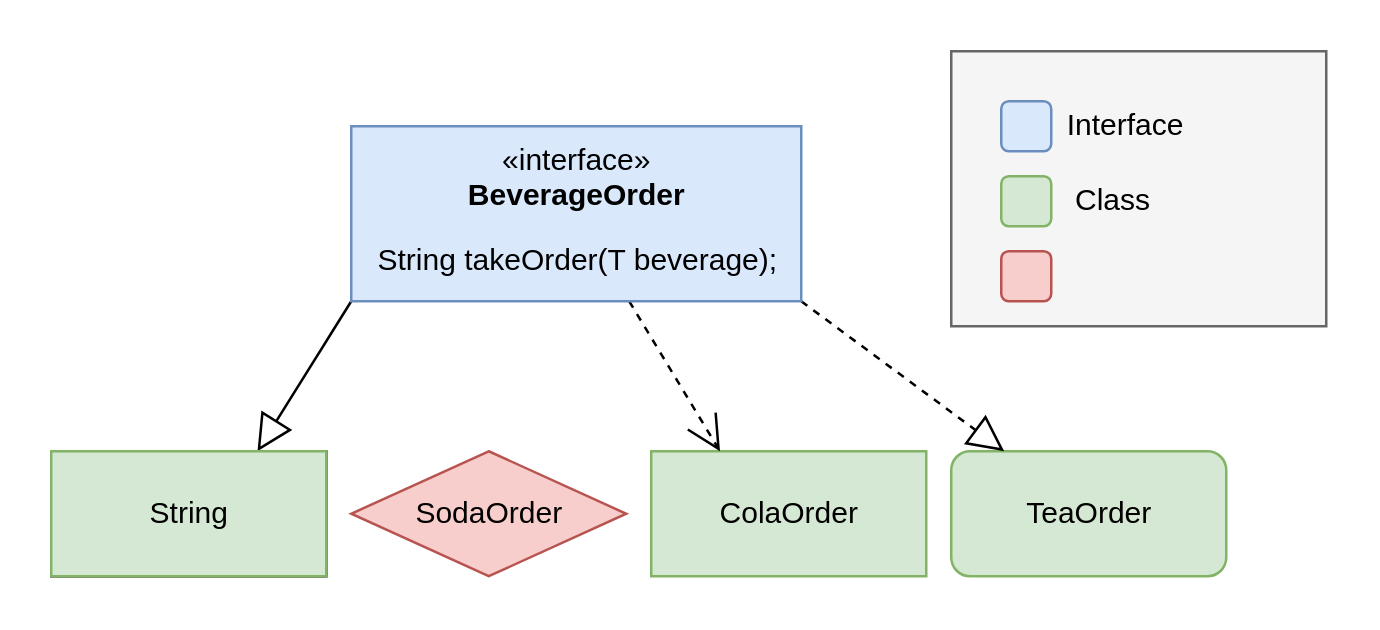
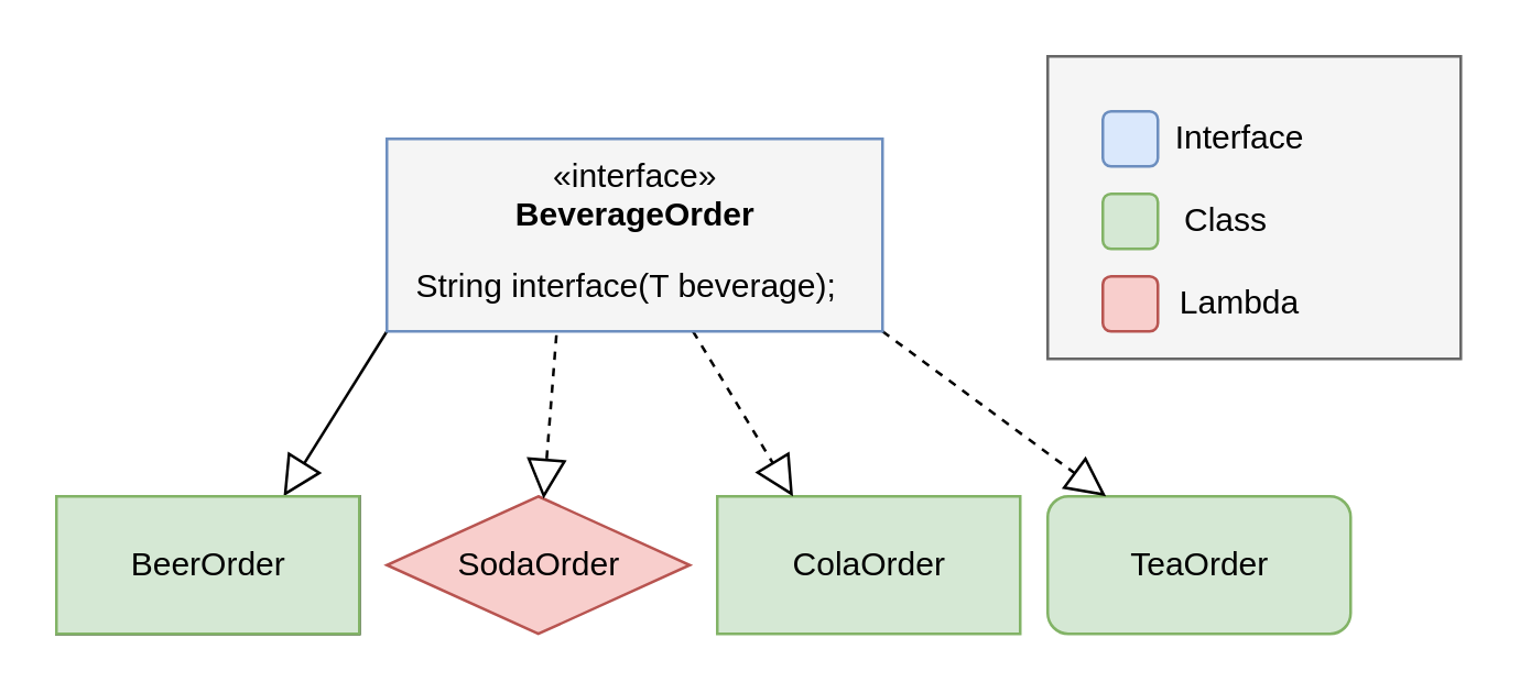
  <mxCell id="0" />
  <mxCell id="1" parent="0" />
  <mxCell id="2" value="Beer" style="html=1;" parent="1" vertex="1"><mxGeometry x="20" y="180" width="110" height="50" as="geometry" /></mxCell>
  <mxCell id="3" value="ColaOrder" style="html=1;fillColor=#d5e8d4;strokeColor=#82b366;" parent="1" vertex="1"><mxGeometry x="260" y="180" width="110" height="50" as="geometry" /></mxCell>
  <mxCell id="4" value="SodaOrder" style="rhombus;html=1;fillColor=#f8cecc;strokeColor=#b85450;" parent="1" vertex="1"><mxGeometry x="140" y="180" width="110" height="50" as="geometry" /></mxCell>
  <mxCell id="5" value="TeaOrder" style="html=1;fillColor=#d5e8d4;strokeColor=#82b366;rounded=1;" parent="1" vertex="1"><mxGeometry x="380" y="180" width="110" height="50" as="geometry" /></mxCell>
  <mxCell id="6" value="" style="endArrow=block;dashed=0;endFill=0;endSize=12;html=1;exitX=0;exitY=1;exitDx=0;exitDy=0;entryX=0.75;entryY=0;entryDx=0;entryDy=0;" parent="1" source="20" target="8" edge="1"><mxGeometry width="160" relative="1" as="geometry"><mxPoint x="300" y="360" as="sourcePoint" /><mxPoint x="280" y="40" as="targetPoint" /></mxGeometry></mxCell>
  <mxCell id="7" value="" style="endArrow=block;dashed=1;endFill=0;endSize=12;html=1;exitX=1;exitY=1;exitDx=0;exitDy=0;" parent="1" source="20" target="5" edge="1"><mxGeometry width="160" relative="1" as="geometry"><mxPoint x="360" y="-30" as="sourcePoint" /><mxPoint x="490" y="40" as="targetPoint" /></mxGeometry></mxCell>
- <mxCell id="8" value="String" style="html=1;fillColor=#d5e8d4;strokeColor=#82b366;" parent="1" vertex="1"><mxGeometry x="20" y="180" width="110" height="50" as="geometry" /></mxCell>
+ <mxCell id="8" value="BeerOrder" style="html=1;fillColor=#d5e8d4;strokeColor=#82b366;" parent="1" vertex="1"><mxGeometry x="20" y="180" width="110" height="50" as="geometry" /></mxCell>
  <mxCell id="9" value="" style="group" parent="1" vertex="1" connectable="0"><mxGeometry x="380" y="20" width="150" height="110" as="geometry" /></mxCell>
  <mxCell id="10" value="" style="rounded=0;whiteSpace=wrap;html=1;fillColor=#f5f5f5;strokeColor=#666666;fontColor=#333333;" parent="9" vertex="1"><mxGeometry width="150" height="110" as="geometry" /></mxCell>
  <mxCell id="11" value="" style="rounded=1;whiteSpace=wrap;html=1;fillColor=#dae8fc;strokeColor=#6c8ebf;" parent="9" vertex="1"><mxGeometry x="20" y="20" width="20" height="20" as="geometry" /></mxCell>
  <mxCell id="12" value="Interface" style="text;html=1;strokeColor=none;fillColor=none;align=center;verticalAlign=middle;whiteSpace=wrap;rounded=0;" parent="9" vertex="1"><mxGeometry x="50" y="20" width="40" height="20" as="geometry" /></mxCell>
  <mxCell id="13" value="" style="rounded=1;whiteSpace=wrap;html=1;fillColor=#d5e8d4;strokeColor=#82b366;" parent="9" vertex="1"><mxGeometry x="20" y="50" width="20" height="20" as="geometry" /></mxCell>
  <mxCell id="14" value="Class" style="text;html=1;strokeColor=none;fillColor=none;align=center;verticalAlign=middle;whiteSpace=wrap;rounded=0;" parent="9" vertex="1"><mxGeometry x="40" y="50" width="50" height="20" as="geometry" /></mxCell>
  <mxCell id="15" value="" style="rounded=1;whiteSpace=wrap;html=1;fillColor=#f8cecc;strokeColor=#b85450;" parent="9" vertex="1"><mxGeometry x="20" y="80" width="20" height="20" as="geometry" /></mxCell>
- <mxCell id="18" value="" style="endArrow=open;dashed=1;endFill=0;endSize=12;html=1;entryX=0.25;entryY=0;entryDx=0;entryDy=0;" parent="1" source="20" target="3" edge="1"><mxGeometry width="160" relative="1" as="geometry"><mxPoint x="241.04" y="131" as="sourcePoint" /><mxPoint x="210" y="200" as="targetPoint" /></mxGeometry></mxCell>
+ <mxCell id="16" value="Lambda" style="text;html=1;strokeColor=none;fillColor=none;align=center;verticalAlign=middle;whiteSpace=wrap;rounded=0;" parent="9" vertex="1"><mxGeometry x="50" y="80" width="40" height="20" as="geometry" /></mxCell>
+ <mxCell id="17" value="" style="endArrow=block;dashed=1;endFill=0;endSize=12;html=1;exitX=0.342;exitY=1.02;exitDx=0;exitDy=0;exitPerimeter=0;" parent="1" source="20" target="4" edge="1"><mxGeometry width="160" relative="1" as="geometry"><mxPoint x="380" y="340" as="sourcePoint" /><mxPoint x="200" y="190" as="targetPoint" /></mxGeometry></mxCell>
+ <mxCell id="18" value="" style="endArrow=block;dashed=1;endFill=0;endSize=12;html=1;entryX=0.25;entryY=0;entryDx=0;entryDy=0;" parent="1" source="20" target="3" edge="1"><mxGeometry width="160" relative="1" as="geometry"><mxPoint x="241.04" y="131" as="sourcePoint" /><mxPoint x="210" y="200" as="targetPoint" /></mxGeometry></mxCell>
  <mxCell id="19" value="" style="group" vertex="1" connectable="0" parent="1"><mxGeometry x="140" y="50" width="180" height="70" as="geometry" /></mxCell>
- <mxCell id="20" value="«interface»&lt;br&gt;&lt;b&gt;BeverageOrder&lt;/b&gt;" style="html=1;fillColor=#dae8fc;strokeColor=#6c8ebf;verticalAlign=top;" parent="19" vertex="1"><mxGeometry width="180" height="70" as="geometry" /></mxCell>
- <mxCell id="21" value="String takeOrder(T beverage);" style="text;strokeColor=none;fillColor=none;align=left;verticalAlign=top;spacingLeft=4;spacingRight=4;overflow=hidden;rotatable=0;points=[[0,0.5],[1,0.5]];portConstraint=eastwest;" vertex="1" parent="19"><mxGeometry x="5" y="40" width="175" height="26" as="geometry" /></mxCell>
+ <mxCell id="20" value="«interface»&lt;br&gt;&lt;b&gt;BeverageOrder&lt;/b&gt;" style="html=1;fillColor=#f5f5f5;strokeColor=#6c8ebf;verticalAlign=top;" parent="19" vertex="1"><mxGeometry width="180" height="70" as="geometry" /></mxCell>
+ <mxCell id="21" value="String interface(T beverage);" style="text;strokeColor=none;fillColor=none;align=left;verticalAlign=top;spacingLeft=4;spacingRight=4;overflow=hidden;rotatable=0;points=[[0,0.5],[1,0.5]];portConstraint=eastwest;" vertex="1" parent="19"><mxGeometry x="5" y="40" width="175" height="26" as="geometry" /></mxCell>
